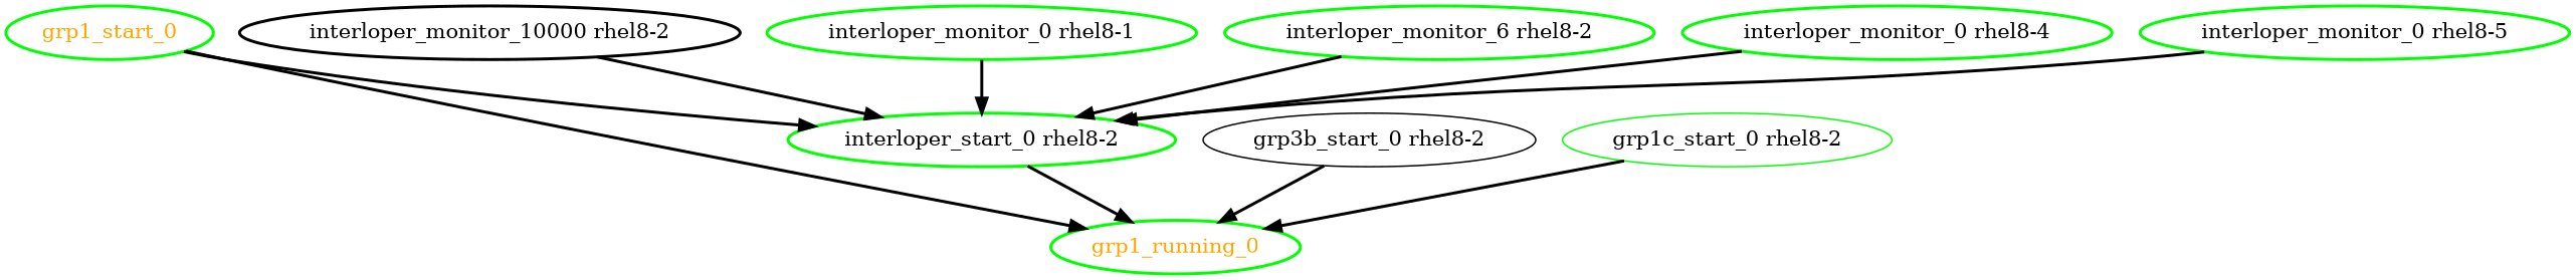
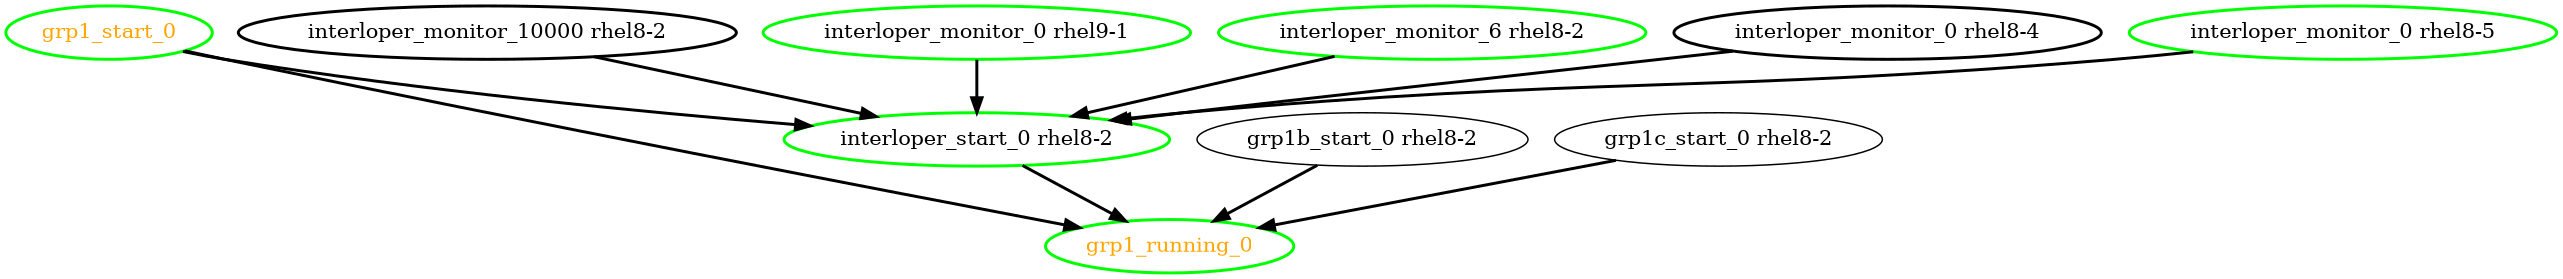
  digraph {
    node [color=green fontcolor=black style=bold]
    edge [style=bold]
    grp1_running_0 [fontcolor=orange]
    grp1_start_0 [fontcolor=orange]
    "interloper_start_0 rhel8-2"
    "interloper_monitor_10000 rhel8-2" [color=black]
-   "grp1b_start_0 rhel8-2" [label="grp3b_start_0 rhel8-2" color="" fontcolor="" style=""]
-   "grp1c_start_0 rhel8-2" [fontcolor="" style=""]
-   "interloper_monitor_0 rhel8-1"
+   "grp1b_start_0 rhel8-2" [color="" fontcolor="" style=""]
+   "grp1c_start_0 rhel8-2" [color="" fontcolor="" style=""]
+   "interloper_monitor_0 rhel8-1" [label="interloper_monitor_0 rhel9-1"]
    n8 [label="interloper_monitor_6 rhel8-2"]
-   "interloper_monitor_0 rhel8-4"
+   "interloper_monitor_0 rhel8-4" [color=black]
    "interloper_monitor_0 rhel8-5"
    grp1_start_0 -> grp1_running_0
    grp1_start_0 -> "interloper_start_0 rhel8-2"
    "interloper_start_0 rhel8-2" -> grp1_running_0
    "interloper_monitor_10000 rhel8-2" -> "interloper_start_0 rhel8-2"
    "grp1b_start_0 rhel8-2" -> grp1_running_0
    "grp1c_start_0 rhel8-2" -> grp1_running_0
    "interloper_monitor_0 rhel8-1" -> "interloper_start_0 rhel8-2"
    n8 -> "interloper_start_0 rhel8-2"
    "interloper_monitor_0 rhel8-4" -> "interloper_start_0 rhel8-2"
    "interloper_monitor_0 rhel8-5" -> "interloper_start_0 rhel8-2"
  }
